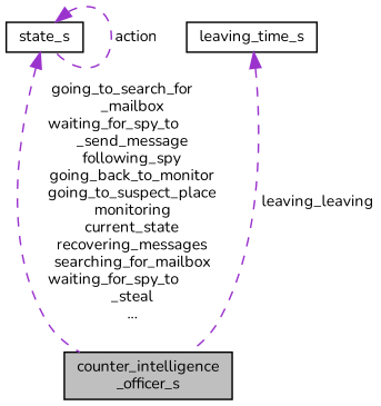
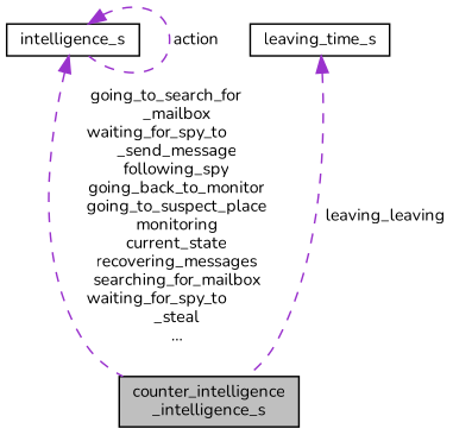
  digraph {
    fontname=Nunito
    node [color=black fillcolor=white fontname=Nunito fontsize=10 shape=record style=filled]
    edge [color=darkorchid3 dir=back fontname=Nunito fontsize=10 labelfontname=Helvetica labelfontsize=10 style=dashed]
-   n1 [fillcolor=grey75 fontcolor=black height=0.2 label="counter_intelligence\l_officer_s" width=0.4]
-   n2 [height=0.2 label=state_s width=0.4]
+   n1 [fillcolor=grey75 fontcolor=black height=0.2 label="counter_intelligence\l_intelligence_s" width=0.4]
+   n2 [height=0.2 label=intelligence_s width=0.4]
    n3 [height=0.2 label=leaving_time_s width=0.4]
    n2 -> n1 [label=" going_to_search_for\l_mailbox\nwaiting_for_spy_to\l_send_message\nfollowing_spy\ngoing_back_to_monitor\ngoing_to_suspect_place\nmonitoring\ncurrent_state\nrecovering_messages\nsearching_for_mailbox\nwaiting_for_spy_to\l_steal\n..."]
    n2 -> n2 [label=" action"]
    n3 -> n1 [label=" leaving_leaving"]
  }
